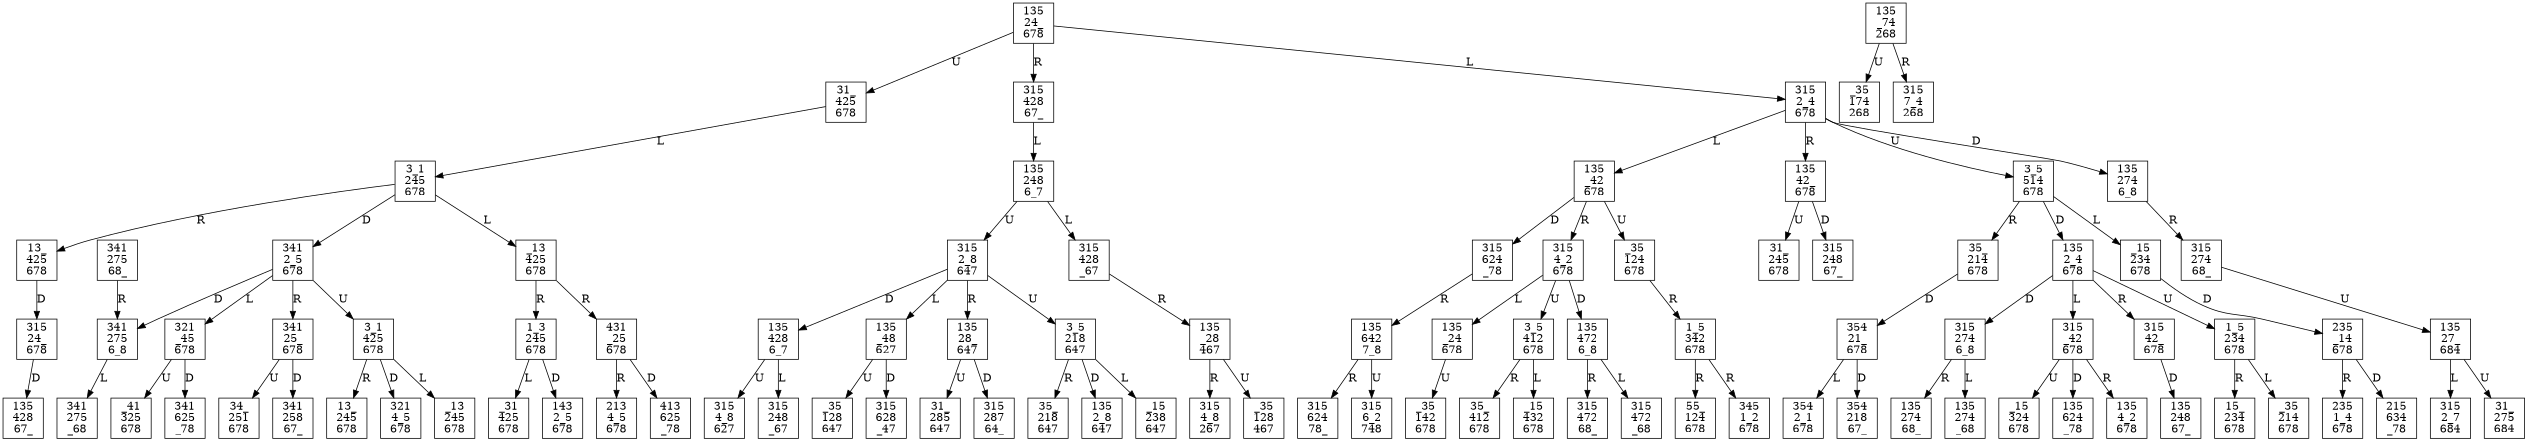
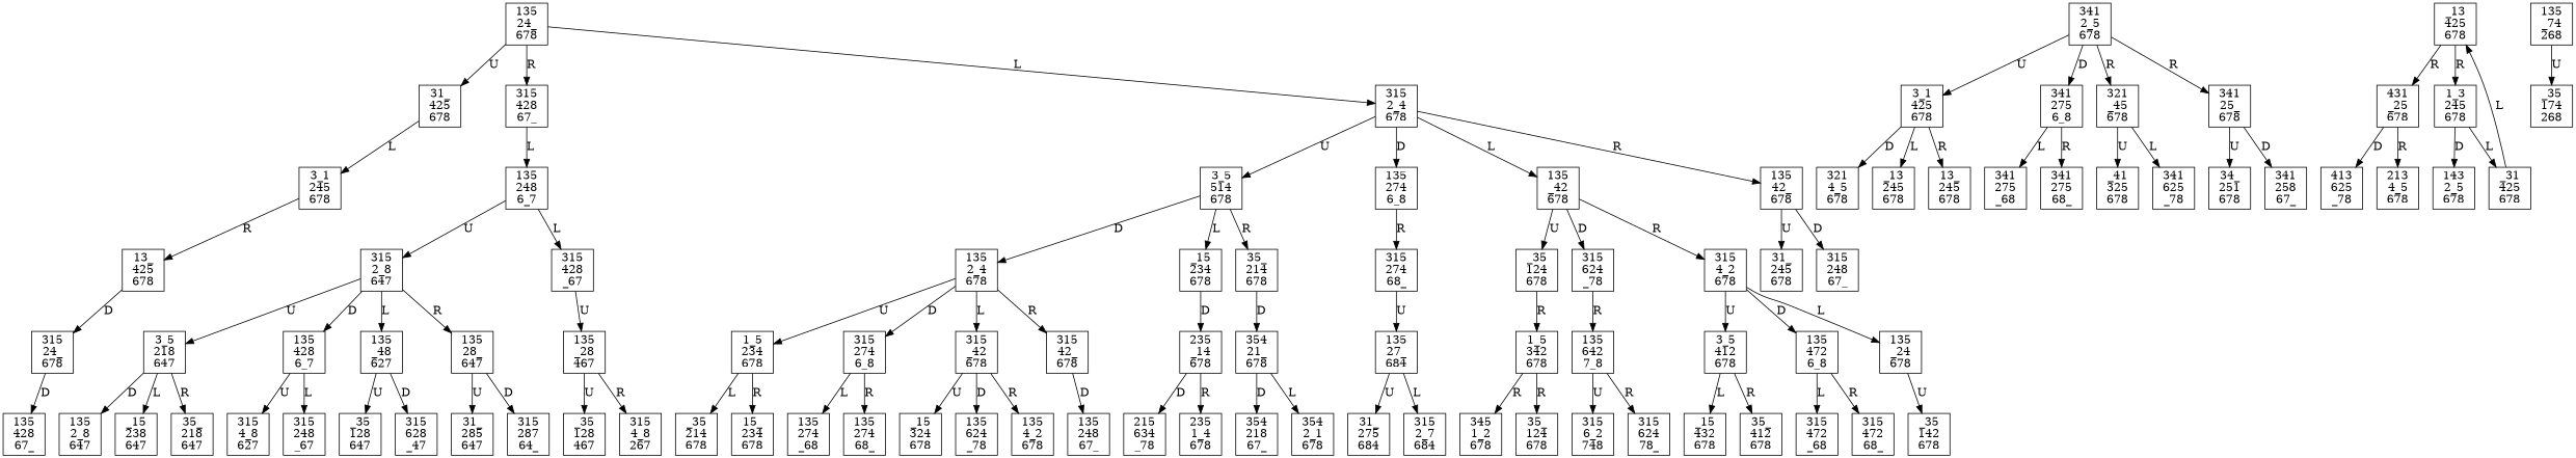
  digraph {
    node [shape=square]
    n1 [label="135\n24_\n678"]
    n2 [label="31_\n425\n678"]
    n3 [label="315\n428\n67_"]
    n4 [label="315\n2_4\n678"]
    n5 [label="3_1\n245\n678"]
    n6 [label="135\n248\n6_7"]
    n7 [label="3_5\n514\n678"]
    n8 [label="135\n274\n6_8"]
    n9 [label="135\n_42\n678"]
    n10 [label="135\n42_\n678"]
    n11 [label="341\n2_5\n678"]
    n12 [label="_13\n425\n678"]
    n13 [label="13_\n425\n678"]
    n14 [label="315\n2_8\n647"]
    n15 [label="315\n428\n_67"]
    n16 [label="135\n2_4\n678"]
    n17 [label="_15\n234\n678"]
    n18 [label="35_\n214\n678"]
    n19 [label="315\n274\n68_"]
    n20 [label="_35\n124\n678"]
    n21 [label="315\n624\n_78"]
    n22 [label="315\n4_2\n678"]
    n23 [label="31_\n245\n678"]
    n24 [label="315\n248\n67_"]
    n25 [label="3_1\n425\n678"]
    n26 [label="341\n275\n6_8"]
    n27 [label="321\n_45\n678"]
    n28 [label="341\n25_\n678"]
    n29 [label="431\n_25\n678"]
    n30 [label="1_3\n245\n678"]
    n31 [label="315\n24_\n678"]
    n32 [label="3_5\n218\n647"]
    n33 [label="135\n428\n6_7"]
    n34 [label="135\n_48\n627"]
    n35 [label="135\n28_\n647"]
    n36 [label="135\n_28\n467"]
    n37 [label="1_5\n234\n678"]
    n38 [label="315\n274\n6_8"]
    n39 [label="315\n_42\n678"]
    n40 [label="315\n42_\n678"]
    n41 [label="235\n_14\n678"]
    n42 [label="354\n21_\n678"]
    n43 [label="135\n27_\n684"]
    n44 [label="1_5\n342\n678"]
    n45 [label="135\n642\n7_8"]
    n46 [label="3_5\n412\n678"]
    n47 [label="135\n472\n6_8"]
    n48 [label="135\n_24\n678"]
    n49 [label="321\n4_5\n678"]
    n50 [label="_13\n245\n678"]
    n51 [label="13_\n245\n678"]
    n52 [label="341\n275\n_68"]
    n53 [label="341\n275\n68_"]
    n54 [label="_41\n325\n678"]
    n55 [label="341\n625\n_78"]
    n56 [label="34_\n251\n678"]
    n57 [label="341\n258\n67_"]
    n58 [label="413\n625\n_78"]
    n59 [label="213\n4_5\n678"]
    n60 [label="143\n2_5\n678"]
    n61 [label="_31\n425\n678"]
    n62 [label="135\n428\n67_"]
    n63 [label="135\n2_8\n647"]
    n64 [label="_15\n238\n647"]
    n65 [label="35_\n218\n647"]
    n66 [label="315\n4_8\n627"]
    n67 [label="315\n248\n_67"]
    n68 [label="_35\n128\n647"]
    n69 [label="315\n628\n_47"]
    n70 [label="31_\n285\n647"]
    n71 [label="315\n287\n64_"]
    n72 [label="_35\n128\n467"]
    n73 [label="315\n4_8\n267"]
    n74 [label="_35\n214\n678"]
    n75 [label="15_\n234\n678"]
    n76 [label="135\n274\n_68"]
    n77 [label="135\n274\n68_"]
    n78 [label="_15\n324\n678"]
    n79 [label="135\n624\n_78"]
    n80 [label="135\n4_2\n678"]
    n81 [label="135\n248\n67_"]
    n82 [label="215\n634\n_78"]
    n83 [label="235\n1_4\n678"]
    n84 [label="354\n218\n67_"]
    n85 [label="354\n2_1\n678"]
    n86 [label="135\n_74\n268"]
    n87 [label="_35\n174\n268"]
-   n88 [label="315\n7_4\n268"]
    n89 [label="31_\n275\n684"]
    n90 [label="315\n2_7\n684"]
    n91 [label="345\n1_2\n678"]
-   n92 [label="55_\n124\n678"]
+   n92 [label="35_\n124\n678"]
    n93 [label="315\n6_2\n748"]
    n94 [label="315\n624\n78_"]
    n95 [label="_15\n432\n678"]
    n96 [label="35_\n412\n678"]
    n97 [label="315\n472\n_68"]
    n98 [label="315\n472\n68_"]
    n99 [label="_35\n142\n678"]
    n1 -> n2 [label=U]
    n1 -> n3 [label=R]
    n1 -> n4 [label=L]
    n2 -> n5 [label=L]
    n3 -> n6 [label=L]
    n4 -> n7 [label=U]
    n4 -> n8 [label=D]
    n4 -> n9 [label=L]
    n4 -> n10 [label=R]
-   n5 -> n11 [label=D]
-   n5 -> n12 [label=L]
+   n61 -> n12 [label=L]
    n5 -> n13 [label=R]
    n6 -> n14 [label=U]
    n6 -> n15 [label=L]
    n7 -> n16 [label=D]
    n7 -> n17 [label=L]
    n7 -> n18 [label=R]
    n8 -> n19 [label=R]
    n9 -> n20 [label=U]
    n9 -> n21 [label=D]
    n9 -> n22 [label=R]
    n10 -> n23 [label=U]
    n10 -> n24 [label=D]
    n11 -> n25 [label=U]
    n11 -> n26 [label=D]
-   n11 -> n27 [label=L]
+   n11 -> n27 [label=R]
    n11 -> n28 [label=R]
    n12 -> n29 [label=R]
    n12 -> n30 [label=R]
    n13 -> n31 [label=D]
    n14 -> n32 [label=U]
    n14 -> n33 [label=D]
    n14 -> n34 [label=L]
    n14 -> n35 [label=R]
-   n15 -> n36 [label=R]
+   n15 -> n36 [label=U]
    n16 -> n37 [label=U]
    n16 -> n38 [label=D]
    n16 -> n39 [label=L]
    n16 -> n40 [label=R]
    n17 -> n41 [label=D]
    n18 -> n42 [label=D]
    n19 -> n43 [label=U]
    n20 -> n44 [label=R]
    n21 -> n45 [label=R]
    n22 -> n46 [label=U]
    n22 -> n47 [label=D]
    n22 -> n48 [label=L]
    n25 -> n49 [label=D]
    n25 -> n50 [label=L]
    n25 -> n51 [label=R]
    n26 -> n52 [label=L]
-   n53 -> n26 [label=R]
+   n26 -> n53 [label=R]
    n27 -> n54 [label=U]
-   n27 -> n55 [label=D]
+   n27 -> n55 [label=L]
    n28 -> n56 [label=U]
    n28 -> n57 [label=D]
    n29 -> n58 [label=D]
    n29 -> n59 [label=R]
    n30 -> n60 [label=D]
    n30 -> n61 [label=L]
    n31 -> n62 [label=D]
    n32 -> n63 [label=D]
    n32 -> n64 [label=L]
    n32 -> n65 [label=R]
    n33 -> n66 [label=U]
    n33 -> n67 [label=L]
    n34 -> n68 [label=U]
    n34 -> n69 [label=D]
    n35 -> n70 [label=U]
    n35 -> n71 [label=D]
    n36 -> n72 [label=U]
    n36 -> n73 [label=R]
    n37 -> n74 [label=L]
    n37 -> n75 [label=R]
    n38 -> n76 [label=L]
    n38 -> n77 [label=R]
    n39 -> n78 [label=U]
    n39 -> n79 [label=D]
    n39 -> n80 [label=R]
    n40 -> n81 [label=D]
    n41 -> n82 [label=D]
    n41 -> n83 [label=R]
    n42 -> n84 [label=D]
    n42 -> n85 [label=L]
    n43 -> n89 [label=U]
    n43 -> n90 [label=L]
    n44 -> n91 [label=R]
    n44 -> n92 [label=R]
    n45 -> n93 [label=U]
    n45 -> n94 [label=R]
    n46 -> n95 [label=L]
    n46 -> n96 [label=R]
    n47 -> n97 [label=L]
    n47 -> n98 [label=R]
    n48 -> n99 [label=U]
    n86 -> n87 [label=U]
-   n86 -> n88 [label=R]
  }
